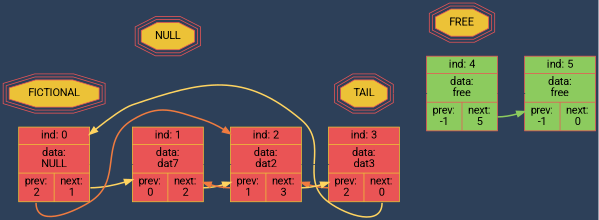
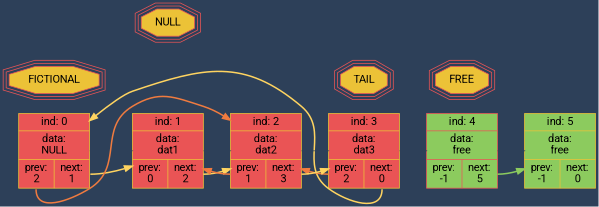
  digraph {
    bgcolor="#2D4059"
    fontname=Roboto
    rankdir=LR
    node [color="#ECC237" fillcolor="#EA5455" fontname=Roboto shape=record style=filled]
    edge [color="#2D4059" fontname=Roboto penwidth=2]
    n1 [label="{ <i>ind: 0 }|{ data:\nNULL} | {<p>prev:\n2 |<n>next:\n1}"]
    FICTIONAL [color="#EA5455" fillcolor="#ECC237" shape=tripleoctagon]
-   n3 [label="{ <i>ind: 1 }|{ data:\ndat7} | {<p>prev:\n0 |<n>next:\n2}"]
+   n3 [label="{ <i>ind: 1 }|{ data:\ndat1} | {<p>prev:\n0 |<n>next:\n2}"]
    n4 [color="#EA5455" fillcolor="#ECC237" label=NULL shape=tripleoctagon]
    n5 [label="{ <i>ind: 3 }|{ data:\ndat3} | {<p>prev:\n2 |<n>next:\n0}"]
    TAIL [color="#EA5455" fillcolor="#ECC237" shape=tripleoctagon]
    n7 [color="#EA5455" fillcolor="#8ccb5e" label="{ <i>ind: 4 }|{ data:\nfree} | {<p>prev:\n-1 |<n>next:\n5}"]
    FREE [color="#EA5455" fillcolor="#ECC237" shape=tripleoctagon]
    n9 [label="{ <i>ind: 2 }|{ data:\ndat2} | {<p>prev:\n1 |<n>next:\n3}"]
-   n10 [color="#EA5455" fillcolor="#8ccb5e" label="{ <i>ind: 5 }|{ data:\nfree} | {<p>prev:\n-1 |<n>next:\n0}"]
+   n10 [fillcolor="#8ccb5e" label="{ <i>ind: 5 }|{ data:\nfree} | {<p>prev:\n-1 |<n>next:\n0}"]
    subgraph sub_1 {
      rank=same
      n1
      FICTIONAL
    }
    subgraph sub_2 {
      rank=same
      n3
      n4
    }
    subgraph sub_3 {
      rank=same
      n5
      TAIL
    }
    subgraph sub_4 {
      rank=same
      n7
      FREE
    }
    n1 -> n3 [weight=10 penwidth=""]
    n1 -> n3 [color="#FFD460" tailport=n]
    n1 -> n9 [color="#F07B3F" tailport=p]
    n3 -> n9 [weight=10 penwidth=""]
    n3 -> n9 [color="#FFD460" tailport=n]
    n5 -> n1 [color="#FFD460" tailport=n]
-   TAIL -> n7 [weight=10 penwidth=""]
+   n5 -> n7 [weight=10 penwidth=""]
    n5 -> n9 [color="#F07B3F" tailport=p]
    n7 -> n10 [weight=10 penwidth=""]
    n7 -> n10 [color="#8ccb5e" tailport=n]
    n9 -> n3 [color="#F07B3F" tailport=p]
    n9 -> n5 [weight=10 penwidth=""]
    n9 -> n5 [color="#FFD460" tailport=n]
  }
